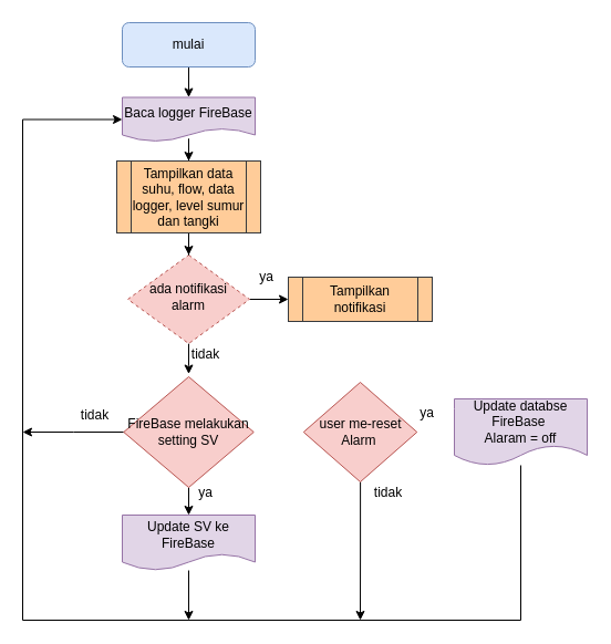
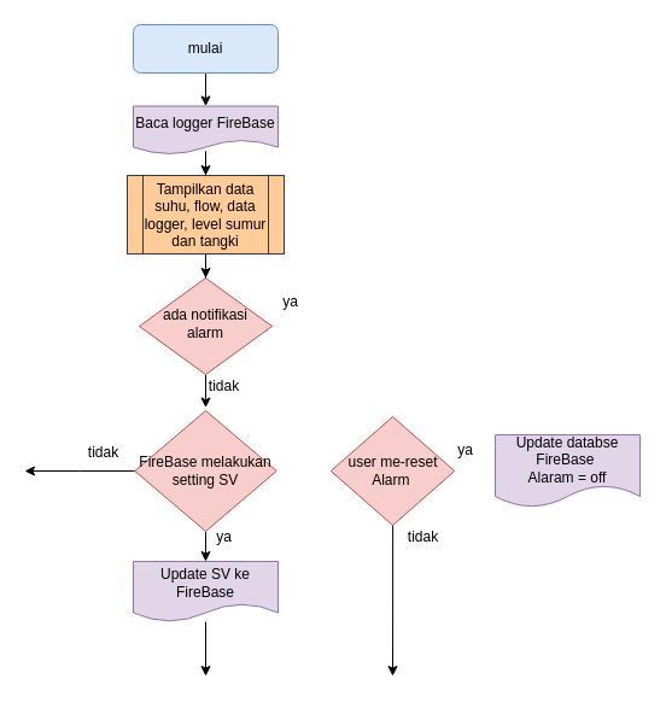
  <mxCell id="0" />
  <mxCell id="1" parent="0" />
  <mxCell id="2" style="edgeStyle=orthogonalEdgeStyle;rounded=0;orthogonalLoop=1;jettySize=auto;html=1;entryX=0.5;entryY=0;entryDx=0;entryDy=0;" edge="1" parent="1" source="3" target="8"><mxGeometry relative="1" as="geometry" /></mxCell>
  <mxCell id="3" value="mulai" style="rounded=1;whiteSpace=wrap;html=1;fontSize=12;glass=0;strokeWidth=1;shadow=0;fillColor=#dae8fc;strokeColor=#6c8ebf;" parent="1" vertex="1"><mxGeometry x="110" y="20" width="120" height="40" as="geometry" /></mxCell>
  <mxCell id="4" style="edgeStyle=orthogonalEdgeStyle;rounded=0;orthogonalLoop=1;jettySize=auto;html=1;entryX=0.5;entryY=0;entryDx=0;entryDy=0;" parent="1" source="6" edge="1"><mxGeometry relative="1" as="geometry"><mxPoint x="170" y="337.5" as="targetPoint" /></mxGeometry></mxCell>
- <mxCell id="5" style="edgeStyle=orthogonalEdgeStyle;rounded=0;orthogonalLoop=1;jettySize=auto;html=1;entryX=0;entryY=0.5;entryDx=0;entryDy=0;" edge="1" parent="1" source="6" target="18"><mxGeometry relative="1" as="geometry" /></mxCell>
- <mxCell id="6" value="ada notifikasi alarm" style="rhombus;whiteSpace=wrap;html=1;shadow=0;fontFamily=Helvetica;fontSize=12;align=center;strokeWidth=1;spacing=6;spacingTop=-4;fillColor=#f8cecc;strokeColor=#b85450;dashed=1;" parent="1" vertex="1"><mxGeometry x="115" y="230" width="110" height="80" as="geometry" /></mxCell>
+ <mxCell id="6" value="ada notifikasi alarm" style="rhombus;whiteSpace=wrap;html=1;shadow=0;fontFamily=Helvetica;fontSize=12;align=center;strokeWidth=1;spacing=6;spacingTop=-4;fillColor=#f8cecc;strokeColor=#b85450;" parent="1" vertex="1"><mxGeometry x="115" y="230" width="110" height="80" as="geometry" /></mxCell>
  <mxCell id="7" style="edgeStyle=orthogonalEdgeStyle;rounded=0;orthogonalLoop=1;jettySize=auto;html=1;entryX=0.5;entryY=0;entryDx=0;entryDy=0;" edge="1" parent="1" source="8" target="17"><mxGeometry relative="1" as="geometry" /></mxCell>
  <mxCell id="8" value="Baca logger FireBase" style="shape=document;whiteSpace=wrap;html=1;boundedLbl=1;fillColor=#e1d5e7;strokeColor=#9673a6;" parent="1" vertex="1"><mxGeometry x="110" y="87.5" width="120" height="40" as="geometry" /></mxCell>
  <mxCell id="9" value="ya" style="text;html=1;align=center;verticalAlign=middle;resizable=0;points=[];autosize=1;" parent="1" vertex="1"><mxGeometry x="225" y="240" width="30" height="20" as="geometry" /></mxCell>
  <mxCell id="10" value="tidak" style="text;html=1;align=center;verticalAlign=middle;resizable=0;points=[];autosize=1;" parent="1" vertex="1"><mxGeometry x="165" y="310" width="40" height="20" as="geometry" /></mxCell>
  <mxCell id="11" style="edgeStyle=orthogonalEdgeStyle;rounded=0;orthogonalLoop=1;jettySize=auto;html=1;entryX=0.5;entryY=0;entryDx=0;entryDy=0;" parent="1" target="13" edge="1"><mxGeometry relative="1" as="geometry"><mxPoint x="170" y="440" as="sourcePoint" /></mxGeometry></mxCell>
  <mxCell id="12" style="edgeStyle=orthogonalEdgeStyle;rounded=0;orthogonalLoop=1;jettySize=auto;html=1;" edge="1" parent="1" source="13"><mxGeometry relative="1" as="geometry"><mxPoint x="170" y="560" as="targetPoint" /></mxGeometry></mxCell>
  <mxCell id="13" value="Update SV ke FireBase" style="shape=document;whiteSpace=wrap;html=1;boundedLbl=1;fillColor=#e1d5e7;strokeColor=#9673a6;" parent="1" vertex="1"><mxGeometry x="110" y="465" width="120" height="50" as="geometry" /></mxCell>
- <mxCell id="14" style="edgeStyle=orthogonalEdgeStyle;rounded=0;orthogonalLoop=1;jettySize=auto;html=1;entryX=0;entryY=0.5;entryDx=0;entryDy=0;" edge="1" parent="1" source="15" target="8"><mxGeometry relative="1" as="geometry"><Array as="points"><mxPoint x="470" y="560" /><mxPoint x="20" y="560" /><mxPoint x="20" y="108" /></Array></mxGeometry></mxCell>
  <mxCell id="15" value="Update databse FireBase&amp;nbsp;&lt;br&gt;Alaram = off" style="shape=document;whiteSpace=wrap;html=1;boundedLbl=1;fillColor=#e1d5e7;strokeColor=#9673a6;" parent="1" vertex="1"><mxGeometry x="410" y="360" width="120" height="60" as="geometry" /></mxCell>
  <mxCell id="16" style="edgeStyle=orthogonalEdgeStyle;rounded=0;orthogonalLoop=1;jettySize=auto;html=1;" edge="1" parent="1" source="17" target="6"><mxGeometry relative="1" as="geometry" /></mxCell>
  <mxCell id="17" value="Tampilkan data suhu, flow, data logger, level sumur dan tangki" style="shape=process;whiteSpace=wrap;html=1;backgroundOutline=1;fillColor=#ffcc99;strokeColor=#36393d;" vertex="1" parent="1"><mxGeometry x="105" y="145" width="130" height="65" as="geometry" /></mxCell>
- <mxCell id="18" value="Tampilkan notifikasi" style="shape=process;whiteSpace=wrap;html=1;backgroundOutline=1;fillColor=#ffcc99;strokeColor=#36393d;" vertex="1" parent="1"><mxGeometry x="260" y="250" width="130" height="40" as="geometry" /></mxCell>
  <mxCell id="19" style="edgeStyle=orthogonalEdgeStyle;rounded=0;orthogonalLoop=1;jettySize=auto;html=1;" edge="1" parent="1" source="20"><mxGeometry relative="1" as="geometry"><mxPoint x="325" y="560" as="targetPoint" /></mxGeometry></mxCell>
  <mxCell id="20" value="user me-reset&lt;br&gt;Alarm&amp;nbsp;" style="rhombus;whiteSpace=wrap;html=1;fillColor=#f8cecc;strokeColor=#b85450;" vertex="1" parent="1"><mxGeometry x="273.75" y="345" width="102.5" height="90" as="geometry" /></mxCell>
  <mxCell id="21" style="edgeStyle=orthogonalEdgeStyle;rounded=0;orthogonalLoop=1;jettySize=auto;html=1;" edge="1" parent="1" source="22"><mxGeometry relative="1" as="geometry"><mxPoint x="20" y="390" as="targetPoint" /></mxGeometry></mxCell>
  <mxCell id="22" value="FireBase melakukan&lt;br&gt;setting SV" style="rhombus;whiteSpace=wrap;html=1;fillColor=#f8cecc;strokeColor=#b85450;" vertex="1" parent="1"><mxGeometry x="111.25" y="340" width="117.5" height="100" as="geometry" /></mxCell>
  <mxCell id="23" value="tidak" style="text;html=1;align=center;verticalAlign=middle;resizable=0;points=[];autosize=1;" vertex="1" parent="1"><mxGeometry x="65" y="365" width="40" height="20" as="geometry" /></mxCell>
  <mxCell id="24" value="tidak" style="text;html=1;align=center;verticalAlign=middle;resizable=0;points=[];autosize=1;" vertex="1" parent="1"><mxGeometry x="330" y="435" width="40" height="20" as="geometry" /></mxCell>
  <mxCell id="25" value="ya" style="text;html=1;align=center;verticalAlign=middle;resizable=0;points=[];autosize=1;" vertex="1" parent="1"><mxGeometry x="170" y="435" width="30" height="20" as="geometry" /></mxCell>
  <mxCell id="26" value="ya" style="text;html=1;align=center;verticalAlign=middle;resizable=0;points=[];autosize=1;" vertex="1" parent="1"><mxGeometry x="370" y="362.5" width="30" height="20" as="geometry" /></mxCell>
